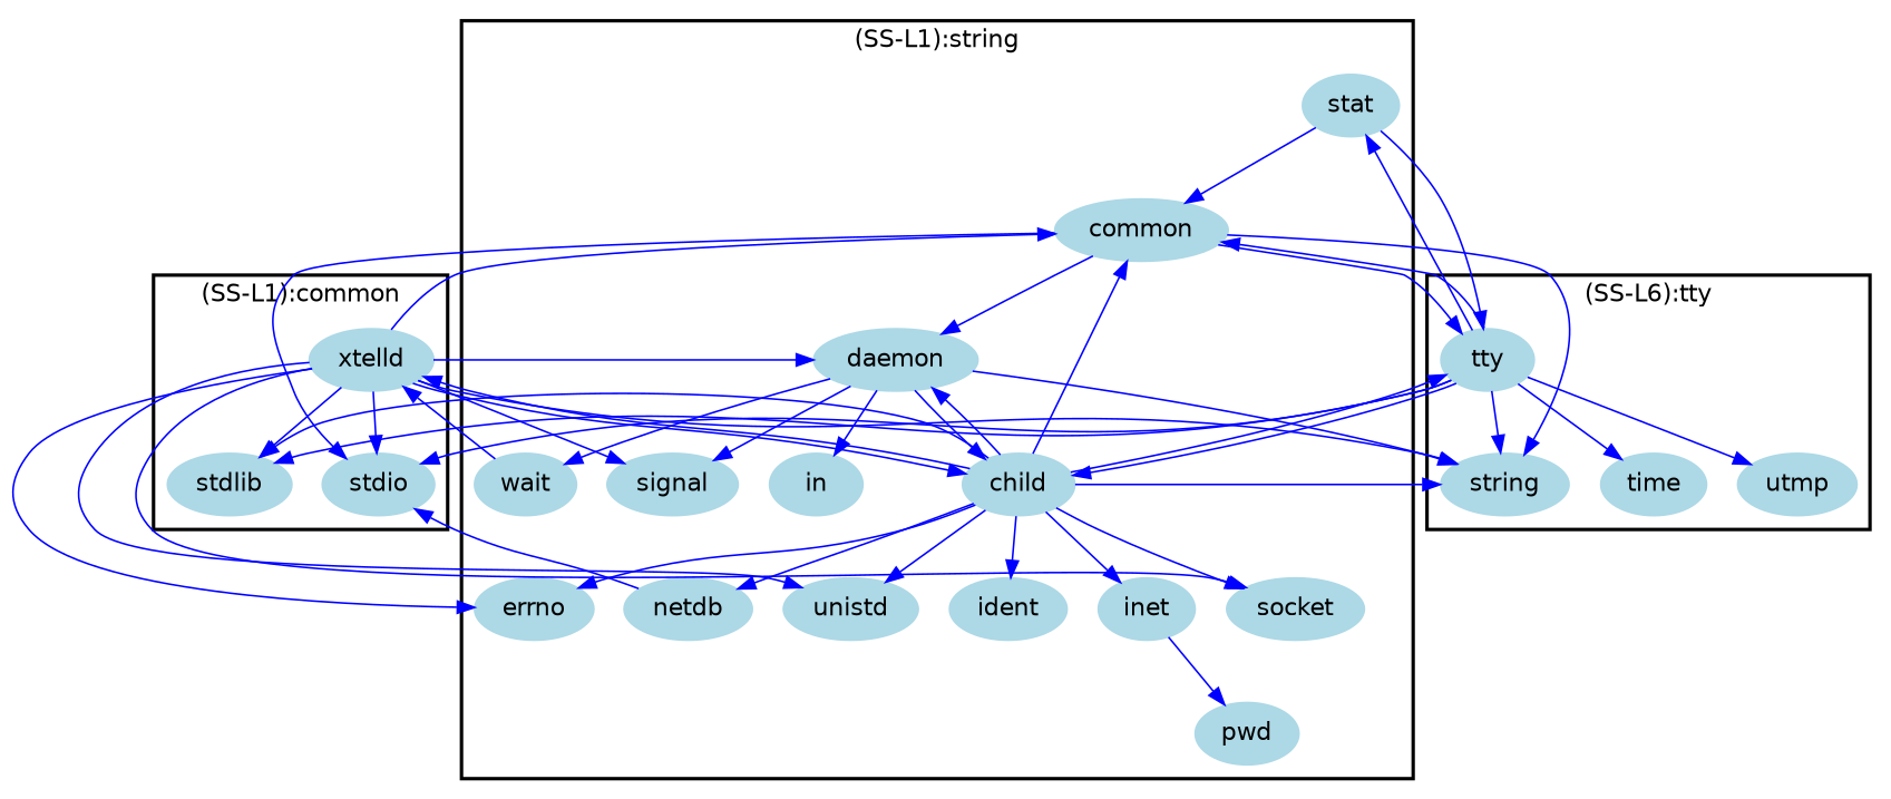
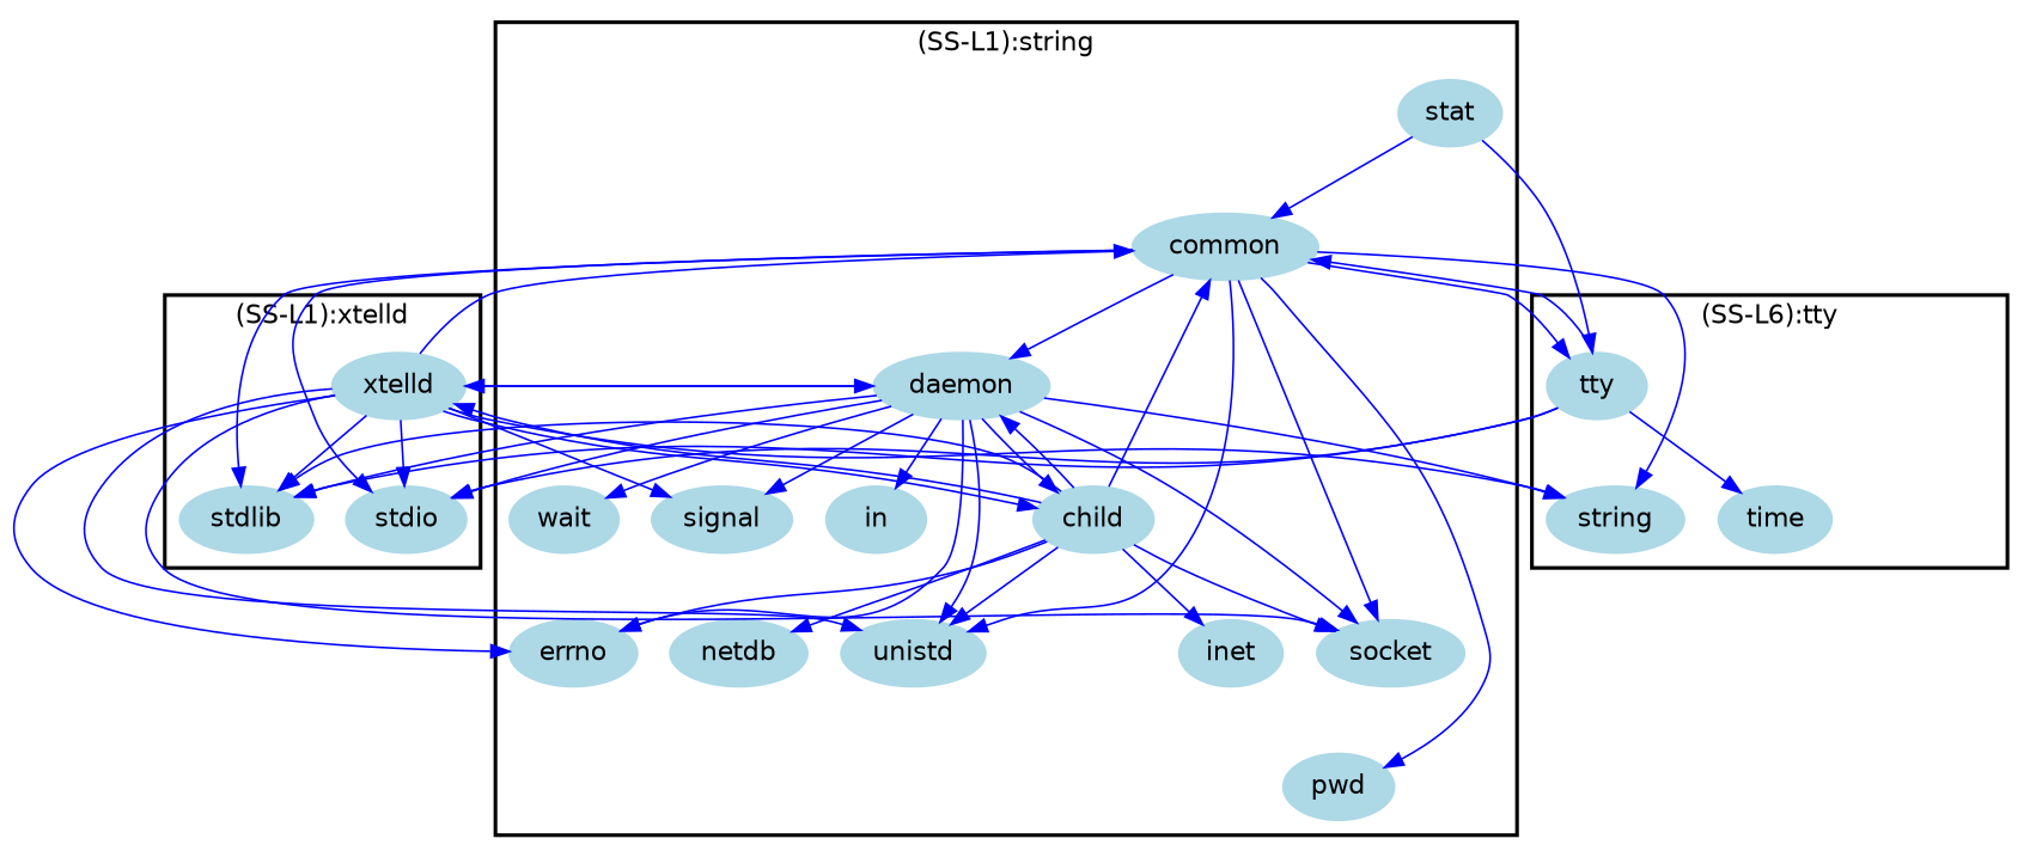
  digraph {
    fontname="DejaVu Sans"
    node [color=lightblue fontcolor=black fontname="DejaVu Sans" shape=ellipse style=filled]
    edge [color=blue font=6 fontname="DejaVu Sans"]
    n1 [label=time]
-   n2 [label=utmp]
    n3 [label=tty]
    n4 [label=string]
    n5 [label=inet]
    n6 [label=pwd]
    n7 [label=stat]
    n8 [label=child]
    n9 [label=common]
-   n10 [label=ident]
    n11 [label=netdb]
    n12 [label=errno]
    n13 [label=unistd]
    n14 [label=in]
    n15 [label=daemon]
    n16 [label=signal]
    n17 [label=wait]
    n18 [label=socket]
    n19 [label=stdlib]
    n20 [label=stdio]
    n21 [label=xtelld]
    subgraph cluster_1 {
      color=black
      label="(SS-L6):tty"
      style=bold
      n1
-     n2
      n3
      n4
    }
    subgraph cluster_2 {
      color=black
      label="(SS-L1):string"
      style=bold
      n5
      n6
      n7
      n8
      n9
-     n10
      n11
      n12
      n13
      n14
      n15
      n16
      n17
      n18
    }
    subgraph cluster_3 {
      color=black
-     label="(SS-L1):common"
+     label="(SS-L1):xtelld"
      style=bold
      n19
      n20
      n21
    }
    n3 -> n1
-   n3 -> n2
-   n3 -> n4
-   n3 -> n7
-   n3 -> n8
    n3 -> n9
    n3 -> n19
    n3 -> n20
    n7 -> n3
    n7 -> n9
-   n8 -> n3
-   n8 -> n4
    n8 -> n5
    n8 -> n9
-   n8 -> n10
    n8 -> n11
    n8 -> n12
    n8 -> n13
    n8 -> n15
    n8 -> n18
    n8 -> n19
    n8 -> n21
    n9 -> n3
    n9 -> n4
-   n5 -> n6
+   n9 -> n6
+   n9 -> n13
    n9 -> n15
+   n9 -> n18
+   n9 -> n19
    n9 -> n20
    n15 -> n4
    n15 -> n8
+   n15 -> n12
+   n15 -> n13
    n15 -> n14
    n15 -> n16
    n15 -> n17
-   n11 -> n20
-   n17 -> n21
+   n15 -> n18
+   n15 -> n19
+   n15 -> n20
+   n15 -> n21
    n21 -> n4
    n21 -> n8
    n21 -> n9
    n21 -> n12
    n21 -> n13
    n21 -> n15
    n21 -> n16
    n21 -> n18
    n21 -> n19
    n21 -> n20
  }
